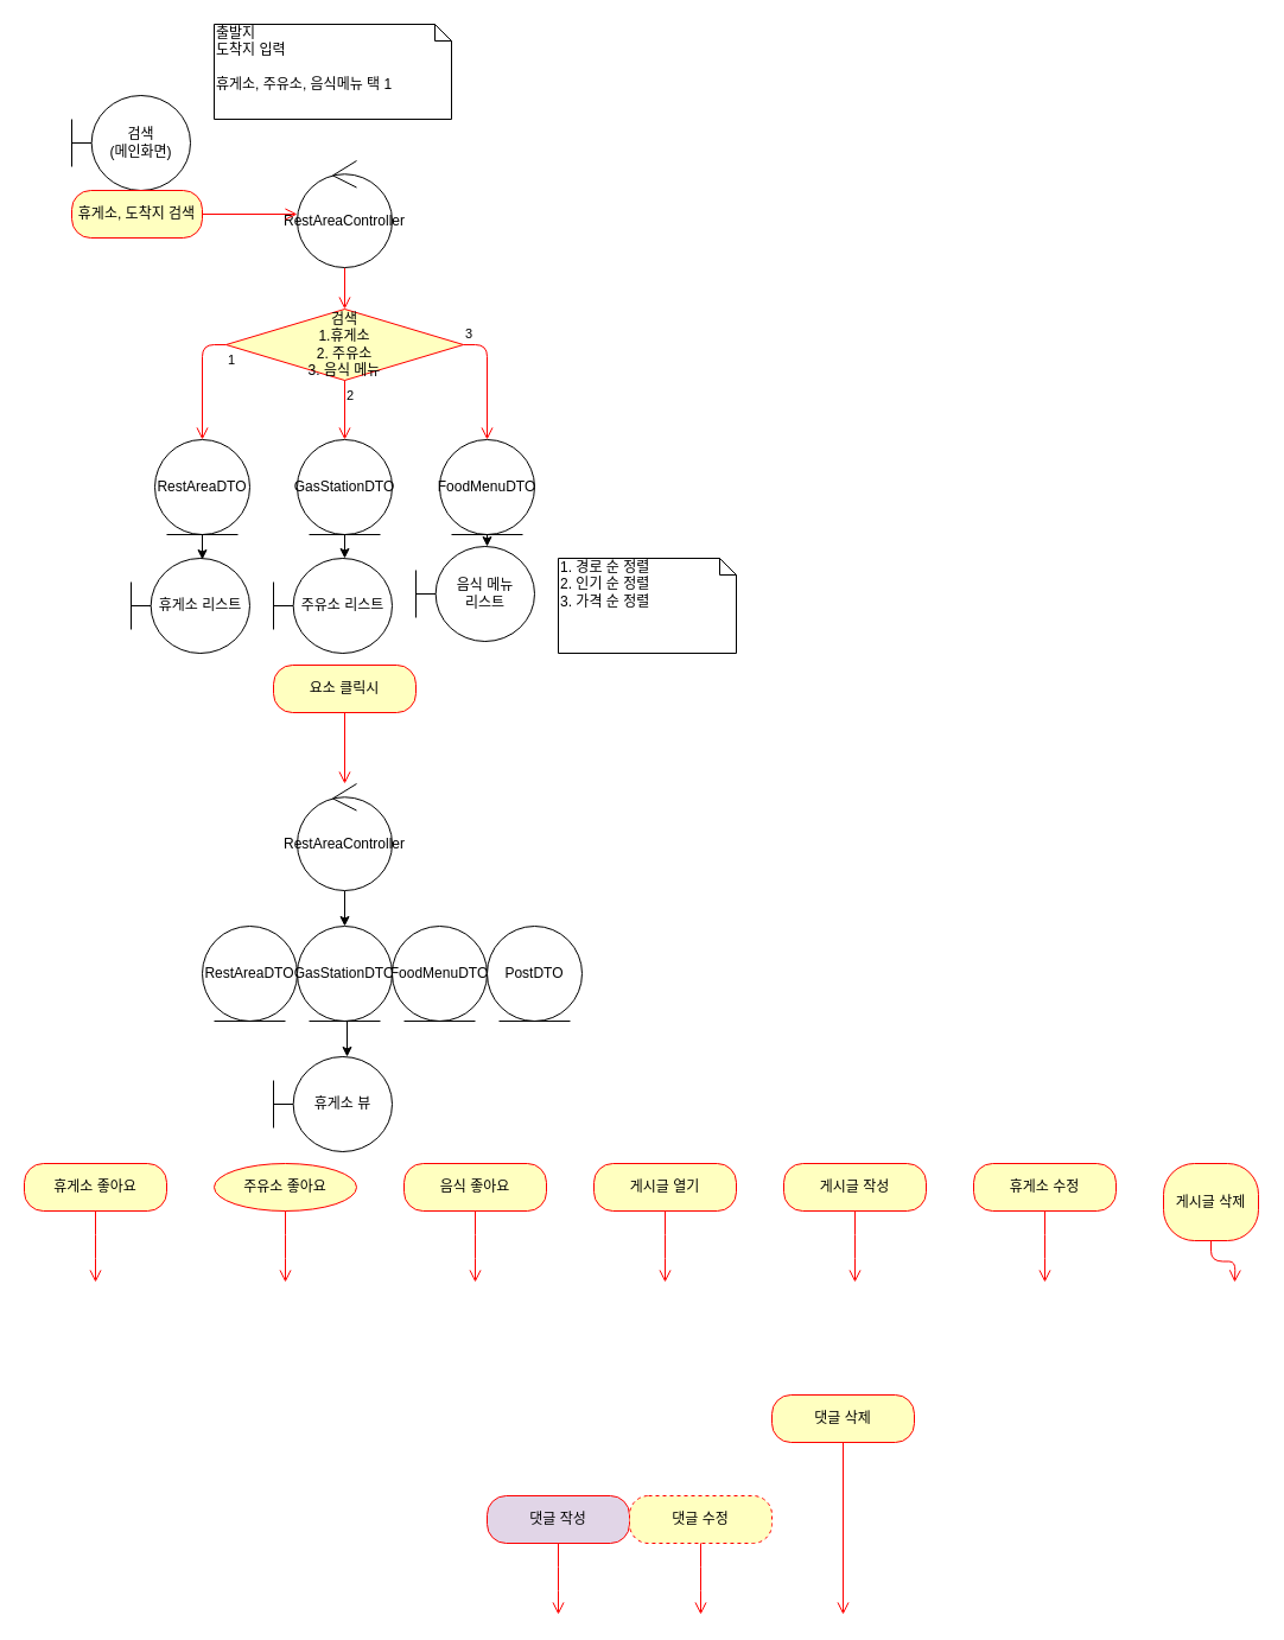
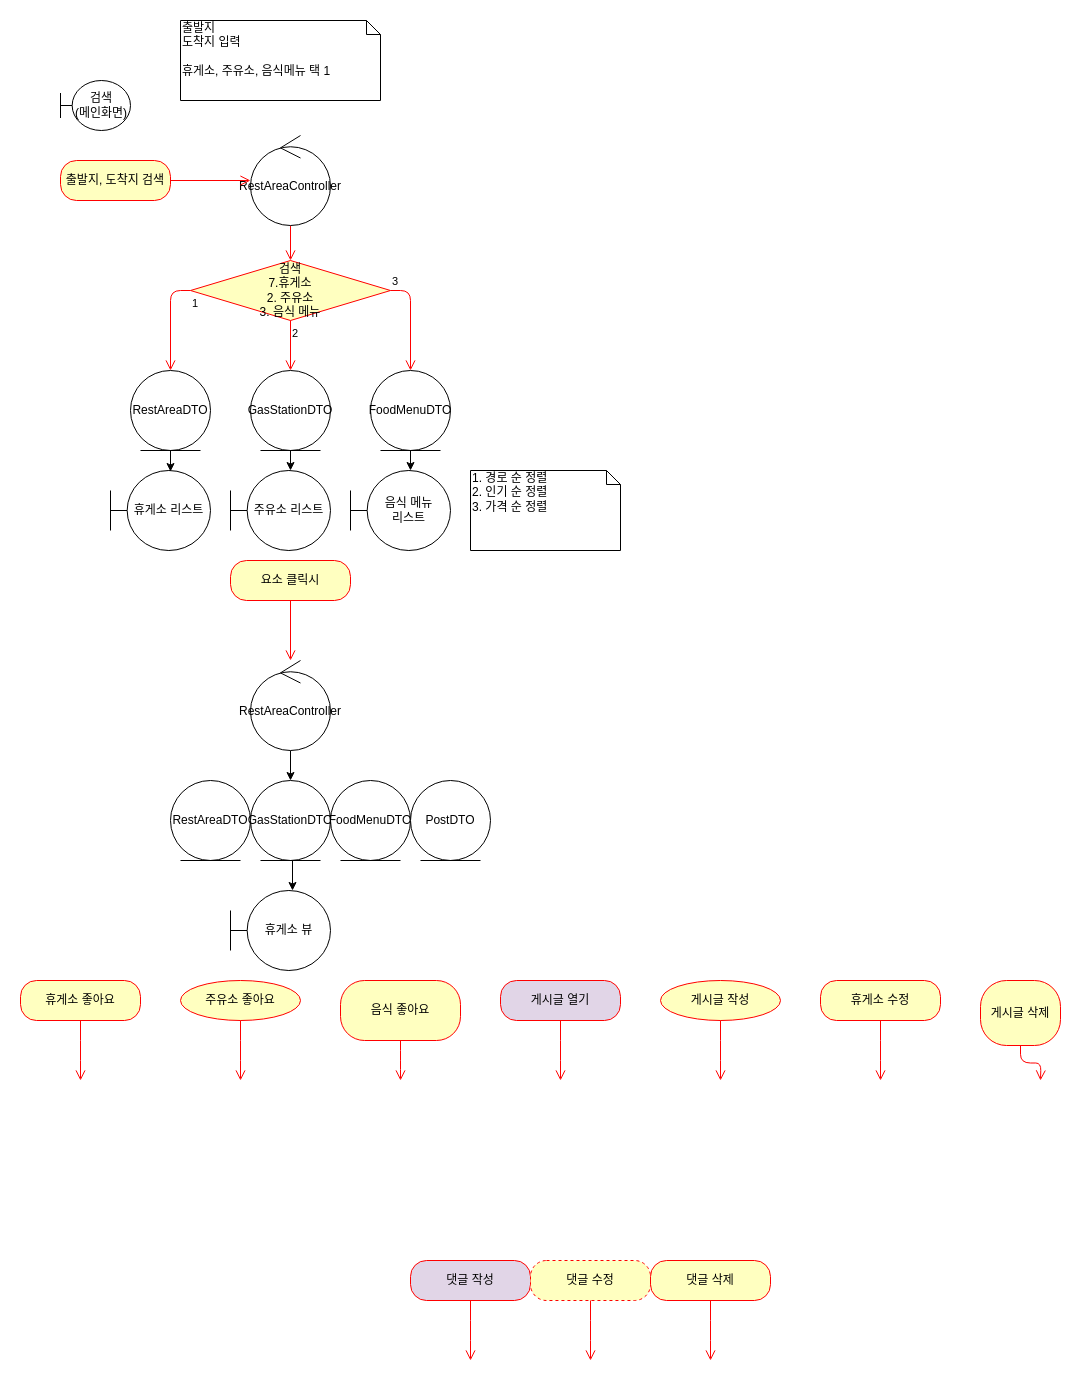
  <mxCell id="0" />
  <mxCell id="1" parent="0" />
- <mxCell id="2" value="검색 &lt;br&gt;(메인화면)" style="shape=umlBoundary;whiteSpace=wrap;html=1;" vertex="1" parent="1"><mxGeometry x="60" y="80" width="100" height="80" as="geometry" /></mxCell>
- <mxCell id="3" value="검색&lt;br&gt;1.휴게소&lt;br&gt;2. 주유소&lt;br&gt;3. 음식 메뉴" style="rhombus;whiteSpace=wrap;html=1;fillColor=#ffffc0;strokeColor=#ff0000;" vertex="1" parent="1"><mxGeometry x="190" y="260" width="200" height="60" as="geometry" /></mxCell>
+ <mxCell id="2" value="검색 &lt;br&gt;(메인화면)" style="shape=umlBoundary;whiteSpace=wrap;html=1;" vertex="1" parent="1"><mxGeometry x="60" y="80" width="70" height="50" as="geometry" /></mxCell>
+ <mxCell id="3" value="검색&lt;br&gt;7.휴게소&lt;br&gt;2. 주유소&lt;br&gt;3. 음식 메뉴" style="rhombus;whiteSpace=wrap;html=1;fillColor=#ffffc0;strokeColor=#ff0000;" vertex="1" parent="1"><mxGeometry x="190" y="260" width="200" height="60" as="geometry" /></mxCell>
  <mxCell id="4" value="3" style="edgeStyle=orthogonalEdgeStyle;html=1;align=left;verticalAlign=bottom;endArrow=open;endSize=8;strokeColor=#ff0000;entryX=0.5;entryY=0;entryDx=0;entryDy=0;" edge="1" source="3" parent="1" target="13"><mxGeometry x="-1" relative="1" as="geometry"><mxPoint x="500" y="390" as="targetPoint" /><Array as="points"><mxPoint x="410" y="290" /></Array></mxGeometry></mxCell>
  <mxCell id="5" value="2" style="edgeStyle=orthogonalEdgeStyle;html=1;align=left;verticalAlign=top;endArrow=open;endSize=8;strokeColor=#ff0000;entryX=0.5;entryY=0;entryDx=0;entryDy=0;" edge="1" source="3" parent="1" target="11"><mxGeometry x="-1" relative="1" as="geometry"><mxPoint x="270" y="450" as="targetPoint" /></mxGeometry></mxCell>
- <mxCell id="6" value="휴게소, 도착지 검색" style="rounded=1;whiteSpace=wrap;html=1;arcSize=40;fontColor=#000000;fillColor=#ffffc0;strokeColor=#ff0000;" vertex="1" parent="1"><mxGeometry x="60" y="160" width="110" height="40" as="geometry" /></mxCell>
+ <mxCell id="6" value="출발지, 도착지 검색" style="rounded=1;whiteSpace=wrap;html=1;arcSize=40;fontColor=#000000;fillColor=#ffffc0;strokeColor=#ff0000;" vertex="1" parent="1"><mxGeometry x="60" y="160" width="110" height="40" as="geometry" /></mxCell>
  <mxCell id="7" value="" style="edgeStyle=orthogonalEdgeStyle;html=1;verticalAlign=bottom;endArrow=open;endSize=8;strokeColor=#ff0000;" edge="1" source="8" parent="1" target="3"><mxGeometry relative="1" as="geometry"><mxPoint x="340" y="420" as="targetPoint" /></mxGeometry></mxCell>
  <mxCell id="8" value="RestAreaController" style="ellipse;shape=umlControl;whiteSpace=wrap;html=1;" vertex="1" parent="1"><mxGeometry x="250" y="135" width="80" height="90" as="geometry" /></mxCell>
  <mxCell id="9" value="" style="edgeStyle=orthogonalEdgeStyle;html=1;verticalAlign=bottom;endArrow=open;endSize=8;strokeColor=#ff0000;" edge="1" parent="1" source="6" target="8"><mxGeometry relative="1" as="geometry"><mxPoint x="290" y="270" as="targetPoint" /><mxPoint x="170" y="240" as="sourcePoint" /></mxGeometry></mxCell>
  <mxCell id="10" style="edgeStyle=orthogonalEdgeStyle;rounded=0;orthogonalLoop=1;jettySize=auto;html=1;exitX=0.5;exitY=1;exitDx=0;exitDy=0;entryX=0.6;entryY=0;entryDx=0;entryDy=0;entryPerimeter=0;" edge="1" parent="1" source="11" target="18"><mxGeometry relative="1" as="geometry" /></mxCell>
  <mxCell id="11" value="GasStationDTO" style="ellipse;shape=umlEntity;whiteSpace=wrap;html=1;" vertex="1" parent="1"><mxGeometry x="250" y="370" width="80" height="80" as="geometry" /></mxCell>
  <mxCell id="12" style="edgeStyle=orthogonalEdgeStyle;rounded=0;orthogonalLoop=1;jettySize=auto;html=1;exitX=0.5;exitY=1;exitDx=0;exitDy=0;entryX=0.6;entryY=0;entryDx=0;entryDy=0;entryPerimeter=0;" edge="1" parent="1" source="13" target="19"><mxGeometry relative="1" as="geometry" /></mxCell>
  <mxCell id="13" value="FoodMenuDTO" style="ellipse;shape=umlEntity;whiteSpace=wrap;html=1;" vertex="1" parent="1"><mxGeometry x="370" y="370" width="80" height="80" as="geometry" /></mxCell>
  <mxCell id="14" value="휴게소 리스트" style="shape=umlBoundary;whiteSpace=wrap;html=1;" vertex="1" parent="1"><mxGeometry x="110" y="470" width="100" height="80" as="geometry" /></mxCell>
  <mxCell id="15" style="edgeStyle=orthogonalEdgeStyle;rounded=0;orthogonalLoop=1;jettySize=auto;html=1;exitX=0.5;exitY=1;exitDx=0;exitDy=0;entryX=0.6;entryY=0.013;entryDx=0;entryDy=0;entryPerimeter=0;" edge="1" parent="1" source="16" target="14"><mxGeometry relative="1" as="geometry" /></mxCell>
  <mxCell id="16" value="RestAreaDTO" style="ellipse;shape=umlEntity;whiteSpace=wrap;html=1;" vertex="1" parent="1"><mxGeometry x="130" y="370" width="80" height="80" as="geometry" /></mxCell>
  <mxCell id="17" value="1" style="edgeStyle=orthogonalEdgeStyle;html=1;align=left;verticalAlign=top;endArrow=open;endSize=8;strokeColor=#ff0000;exitX=0;exitY=0.5;exitDx=0;exitDy=0;entryX=0.5;entryY=0;entryDx=0;entryDy=0;" edge="1" parent="1" source="3" target="16"><mxGeometry x="-1" relative="1" as="geometry"><mxPoint x="170" y="358" as="targetPoint" /><mxPoint x="190" y="290" as="sourcePoint" /><Array as="points"><mxPoint x="170" y="290" /></Array></mxGeometry></mxCell>
  <mxCell id="18" value="주유소 리스트" style="shape=umlBoundary;whiteSpace=wrap;html=1;" vertex="1" parent="1"><mxGeometry x="230" y="470" width="100" height="80" as="geometry" /></mxCell>
- <mxCell id="19" value="음식 메뉴 &lt;br&gt;리스트" style="shape=umlBoundary;whiteSpace=wrap;html=1;" vertex="1" parent="1"><mxGeometry x="350" y="460" width="100" height="80" as="geometry" /></mxCell>
+ <mxCell id="19" value="음식 메뉴 &lt;br&gt;리스트" style="shape=umlBoundary;whiteSpace=wrap;html=1;" vertex="1" parent="1"><mxGeometry x="350" y="470" width="100" height="80" as="geometry" /></mxCell>
  <mxCell id="20" value="요소 클릭시" style="rounded=1;whiteSpace=wrap;html=1;arcSize=40;fontColor=#000000;fillColor=#ffffc0;strokeColor=#ff0000;" vertex="1" parent="1"><mxGeometry x="230" y="560" width="120" height="40" as="geometry" /></mxCell>
  <mxCell id="21" value="" style="edgeStyle=orthogonalEdgeStyle;html=1;verticalAlign=bottom;endArrow=open;endSize=8;strokeColor=#ff0000;" edge="1" source="20" parent="1" target="23"><mxGeometry relative="1" as="geometry"><mxPoint x="290" y="710" as="targetPoint" /></mxGeometry></mxCell>
  <mxCell id="22" value="" style="edgeStyle=orthogonalEdgeStyle;rounded=0;orthogonalLoop=1;jettySize=auto;html=1;entryX=0.5;entryY=0;entryDx=0;entryDy=0;" edge="1" parent="1" source="23" target="26"><mxGeometry relative="1" as="geometry" /></mxCell>
  <mxCell id="23" value="RestAreaController" style="ellipse;shape=umlControl;whiteSpace=wrap;html=1;" vertex="1" parent="1"><mxGeometry x="250" y="660" width="80" height="90" as="geometry" /></mxCell>
  <mxCell id="24" value="RestAreaDTO" style="ellipse;shape=umlEntity;whiteSpace=wrap;html=1;" vertex="1" parent="1"><mxGeometry x="170" y="780" width="80" height="80" as="geometry" /></mxCell>
  <mxCell id="25" style="edgeStyle=orthogonalEdgeStyle;rounded=0;orthogonalLoop=1;jettySize=auto;html=1;exitX=0.5;exitY=1;exitDx=0;exitDy=0;entryX=0.62;entryY=0;entryDx=0;entryDy=0;entryPerimeter=0;" edge="1" parent="1" source="26" target="28"><mxGeometry relative="1" as="geometry" /></mxCell>
  <mxCell id="26" value="GasStationDTO" style="ellipse;shape=umlEntity;whiteSpace=wrap;html=1;" vertex="1" parent="1"><mxGeometry x="250" y="780" width="80" height="80" as="geometry" /></mxCell>
  <mxCell id="27" value="FoodMenuDTO" style="ellipse;shape=umlEntity;whiteSpace=wrap;html=1;" vertex="1" parent="1"><mxGeometry x="330" y="780" width="80" height="80" as="geometry" /></mxCell>
  <mxCell id="28" value="휴게소 뷰" style="shape=umlBoundary;whiteSpace=wrap;html=1;" vertex="1" parent="1"><mxGeometry x="230" y="890" width="100" height="80" as="geometry" /></mxCell>
  <mxCell id="29" value="PostDTO" style="ellipse;shape=umlEntity;whiteSpace=wrap;html=1;" vertex="1" parent="1"><mxGeometry x="410" y="780" width="80" height="80" as="geometry" /></mxCell>
  <mxCell id="30" value="1. 경로 순 정렬&lt;br&gt;2. 인기 순 정렬&lt;br&gt;3. 가격 순 정렬" style="shape=note;whiteSpace=wrap;html=1;size=14;verticalAlign=top;align=left;spacingTop=-6;" vertex="1" parent="1"><mxGeometry x="470" y="470" width="150" height="80" as="geometry" /></mxCell>
  <mxCell id="31" value="출발지&lt;br&gt;도착지 입력&lt;br&gt;&lt;br&gt;휴게소, 주유소, 음식메뉴 택 1" style="shape=note;whiteSpace=wrap;html=1;size=14;verticalAlign=top;align=left;spacingTop=-6;" vertex="1" parent="1"><mxGeometry x="180" y="20" width="200" height="80" as="geometry" /></mxCell>
  <mxCell id="32" value="휴게소 좋아요" style="rounded=1;whiteSpace=wrap;html=1;arcSize=40;fontColor=#000000;fillColor=#ffffc0;strokeColor=#ff0000;" vertex="1" parent="1"><mxGeometry x="20" y="980" width="120" height="40" as="geometry" /></mxCell>
  <mxCell id="33" value="" style="edgeStyle=orthogonalEdgeStyle;html=1;verticalAlign=bottom;endArrow=open;endSize=8;strokeColor=#ff0000;" edge="1" source="32" parent="1"><mxGeometry relative="1" as="geometry"><mxPoint x="80" y="1080" as="targetPoint" /></mxGeometry></mxCell>
  <mxCell id="34" value="주유소 좋아요" style="ellipse;whiteSpace=wrap;html=1;arcSize=40;fontColor=#000000;fillColor=#ffffc0;strokeColor=#ff0000;" vertex="1" parent="1"><mxGeometry x="180" y="980" width="120" height="40" as="geometry" /></mxCell>
  <mxCell id="35" value="" style="edgeStyle=orthogonalEdgeStyle;html=1;verticalAlign=bottom;endArrow=open;endSize=8;strokeColor=#ff0000;" edge="1" source="34" parent="1"><mxGeometry relative="1" as="geometry"><mxPoint x="240" y="1080" as="targetPoint" /></mxGeometry></mxCell>
- <mxCell id="36" value="음식 좋아요" style="rounded=1;whiteSpace=wrap;html=1;arcSize=40;fontColor=#000000;fillColor=#ffffc0;strokeColor=#ff0000;" vertex="1" parent="1"><mxGeometry x="340" y="980" width="120" height="40" as="geometry" /></mxCell>
+ <mxCell id="36" value="음식 좋아요" style="rounded=1;whiteSpace=wrap;html=1;arcSize=40;fontColor=#000000;fillColor=#ffffc0;strokeColor=#ff0000;" vertex="1" parent="1"><mxGeometry x="340" y="980" width="120" height="60" as="geometry" /></mxCell>
  <mxCell id="37" value="" style="edgeStyle=orthogonalEdgeStyle;html=1;verticalAlign=bottom;endArrow=open;endSize=8;strokeColor=#ff0000;" edge="1" source="36" parent="1"><mxGeometry relative="1" as="geometry"><mxPoint x="400" y="1080" as="targetPoint" /></mxGeometry></mxCell>
- <mxCell id="38" value="게시글 열기" style="rounded=1;whiteSpace=wrap;html=1;arcSize=40;fontColor=#000000;fillColor=#ffffc0;strokeColor=#ff0000;" vertex="1" parent="1"><mxGeometry x="500" y="980" width="120" height="40" as="geometry" /></mxCell>
+ <mxCell id="38" value="게시글 열기" style="rounded=1;whiteSpace=wrap;html=1;arcSize=40;fontColor=#000000;fillColor=#e1d5e7;strokeColor=#ff0000;" vertex="1" parent="1"><mxGeometry x="500" y="980" width="120" height="40" as="geometry" /></mxCell>
  <mxCell id="39" value="" style="edgeStyle=orthogonalEdgeStyle;html=1;verticalAlign=bottom;endArrow=open;endSize=8;strokeColor=#ff0000;" edge="1" source="38" parent="1"><mxGeometry relative="1" as="geometry"><mxPoint x="560" y="1080" as="targetPoint" /></mxGeometry></mxCell>
- <mxCell id="40" value="게시글 작성" style="rounded=1;whiteSpace=wrap;html=1;arcSize=40;fontColor=#000000;fillColor=#ffffc0;strokeColor=#ff0000;" vertex="1" parent="1"><mxGeometry x="660" y="980" width="120" height="40" as="geometry" /></mxCell>
+ <mxCell id="40" value="게시글 작성" style="ellipse;whiteSpace=wrap;html=1;arcSize=40;fontColor=#000000;fillColor=#ffffc0;strokeColor=#ff0000;" vertex="1" parent="1"><mxGeometry x="660" y="980" width="120" height="40" as="geometry" /></mxCell>
  <mxCell id="41" value="" style="edgeStyle=orthogonalEdgeStyle;html=1;verticalAlign=bottom;endArrow=open;endSize=8;strokeColor=#ff0000;" edge="1" source="40" parent="1"><mxGeometry relative="1" as="geometry"><mxPoint x="720" y="1080" as="targetPoint" /></mxGeometry></mxCell>
  <mxCell id="42" value="휴게소 수정" style="rounded=1;whiteSpace=wrap;html=1;arcSize=40;fontColor=#000000;fillColor=#ffffc0;strokeColor=#ff0000;" vertex="1" parent="1"><mxGeometry x="820" y="980" width="120" height="40" as="geometry" /></mxCell>
  <mxCell id="43" value="" style="edgeStyle=orthogonalEdgeStyle;html=1;verticalAlign=bottom;endArrow=open;endSize=8;strokeColor=#ff0000;" edge="1" source="42" parent="1"><mxGeometry relative="1" as="geometry"><mxPoint x="880" y="1080" as="targetPoint" /></mxGeometry></mxCell>
  <mxCell id="44" value="게시글 삭제" style="rounded=1;whiteSpace=wrap;html=1;arcSize=40;fontColor=#000000;fillColor=#ffffc0;strokeColor=#ff0000;" vertex="1" parent="1"><mxGeometry x="980" y="980" width="80" height="65" as="geometry" /></mxCell>
  <mxCell id="45" value="" style="edgeStyle=orthogonalEdgeStyle;html=1;verticalAlign=bottom;endArrow=open;endSize=8;strokeColor=#ff0000;" edge="1" source="44" parent="1"><mxGeometry relative="1" as="geometry"><mxPoint x="1040" y="1080" as="targetPoint" /></mxGeometry></mxCell>
  <mxCell id="46" value="댓글 작성" style="rounded=1;whiteSpace=wrap;html=1;arcSize=40;fontColor=#000000;fillColor=#e1d5e7;strokeColor=#ff0000;" vertex="1" parent="1"><mxGeometry x="410" y="1260" width="120" height="40" as="geometry" /></mxCell>
  <mxCell id="47" value="" style="edgeStyle=orthogonalEdgeStyle;html=1;verticalAlign=bottom;endArrow=open;endSize=8;strokeColor=#ff0000;" edge="1" source="46" parent="1"><mxGeometry relative="1" as="geometry"><mxPoint x="470" y="1360" as="targetPoint" /></mxGeometry></mxCell>
  <mxCell id="48" value="댓글 수정" style="rounded=1;whiteSpace=wrap;html=1;arcSize=40;fontColor=#000000;fillColor=#ffffc0;strokeColor=#ff0000;dashed=1;" vertex="1" parent="1"><mxGeometry x="530" y="1260" width="120" height="40" as="geometry" /></mxCell>
  <mxCell id="49" value="" style="edgeStyle=orthogonalEdgeStyle;html=1;verticalAlign=bottom;endArrow=open;endSize=8;strokeColor=#ff0000;" edge="1" source="48" parent="1"><mxGeometry relative="1" as="geometry"><mxPoint x="590" y="1360" as="targetPoint" /></mxGeometry></mxCell>
- <mxCell id="50" value="댓글 삭제" style="rounded=1;whiteSpace=wrap;html=1;arcSize=40;fontColor=#000000;fillColor=#ffffc0;strokeColor=#ff0000;" vertex="1" parent="1"><mxGeometry x="650" y="1175" width="120" height="40" as="geometry" /></mxCell>
+ <mxCell id="50" value="댓글 삭제" style="rounded=1;whiteSpace=wrap;html=1;arcSize=40;fontColor=#000000;fillColor=#ffffc0;strokeColor=#ff0000;" vertex="1" parent="1"><mxGeometry x="650" y="1260" width="120" height="40" as="geometry" /></mxCell>
  <mxCell id="51" value="" style="edgeStyle=orthogonalEdgeStyle;html=1;verticalAlign=bottom;endArrow=open;endSize=8;strokeColor=#ff0000;" edge="1" source="50" parent="1"><mxGeometry relative="1" as="geometry"><mxPoint x="710" y="1360" as="targetPoint" /></mxGeometry></mxCell>
